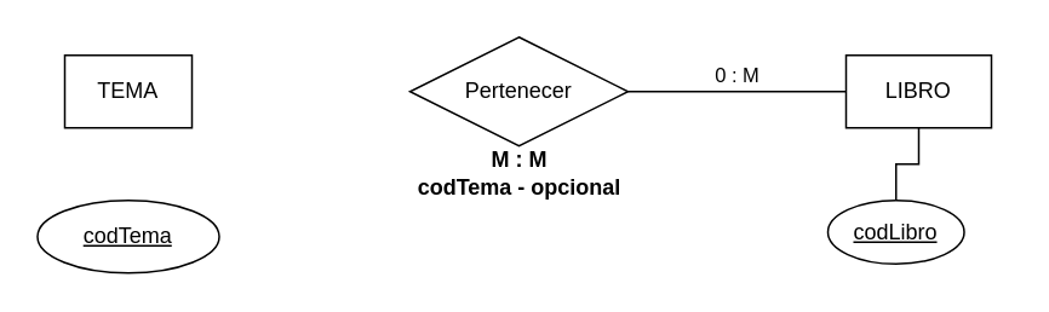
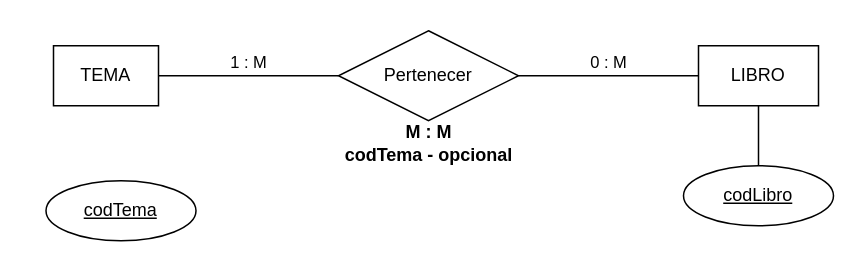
  <mxCell id="0" />
  <mxCell id="1" parent="0" />
  <mxCell id="2" value="LIBRO" style="whiteSpace=wrap;html=1;align=center;" parent="1" vertex="1"><mxGeometry x="465" y="30" width="80" height="40" as="geometry" /></mxCell>
  <mxCell id="3" value="TEMA" style="whiteSpace=wrap;html=1;align=center;" parent="1" vertex="1"><mxGeometry x="35" y="30" width="70" height="40" as="geometry" /></mxCell>
  <mxCell id="4" value="Pertenecer" style="shape=rhombus;perimeter=rhombusPerimeter;whiteSpace=wrap;html=1;align=center;" parent="1" vertex="1"><mxGeometry x="225" y="20" width="120" height="60" as="geometry" /></mxCell>
+ <mxCell id="5" value="1 : M" style="endArrow=none;html=1;rounded=0;exitX=1;exitY=0.5;exitDx=0;exitDy=0;entryX=0;entryY=0.5;entryDx=0;entryDy=0;edgeStyle=orthogonalEdgeStyle;verticalAlign=bottom;" parent="1" source="3" target="4" edge="1"><mxGeometry relative="1" as="geometry"><mxPoint x="145" y="150" as="sourcePoint" /><mxPoint x="399" y="400" as="targetPoint" /></mxGeometry></mxCell>
  <mxCell id="6" value="0 : M" style="endArrow=none;html=1;rounded=0;exitX=0;exitY=0.5;exitDx=0;exitDy=0;entryX=1;entryY=0.5;entryDx=0;entryDy=0;edgeStyle=orthogonalEdgeStyle;verticalAlign=bottom;" parent="1" source="2" target="4" edge="1"><mxGeometry relative="1" as="geometry"><mxPoint x="115" y="60" as="sourcePoint" /><mxPoint x="235" y="60" as="targetPoint" /></mxGeometry></mxCell>
  <mxCell id="7" value="&lt;b&gt;M : M&lt;/b&gt;&lt;div&gt;&lt;b&gt;codTema - opcional&lt;/b&gt;&lt;/div&gt;" style="text;html=1;align=center;verticalAlign=middle;whiteSpace=wrap;rounded=0;" parent="1" vertex="1"><mxGeometry x="200.5" y="80" width="169" height="30" as="geometry" /></mxCell>
- <mxCell id="8" value="&lt;u&gt;codTema&lt;/u&gt;" style="ellipse;whiteSpace=wrap;html=1;align=center;" parent="1" vertex="1"><mxGeometry x="20" y="110" width="100" height="40" as="geometry" /></mxCell>
- <mxCell id="9" value="&lt;u&gt;codLibro&lt;/u&gt;" style="ellipse;whiteSpace=wrap;html=1;align=center;" parent="1" vertex="1"><mxGeometry x="455" y="110" width="75" height="35" as="geometry" /></mxCell>
+ <mxCell id="8" value="&lt;u&gt;codTema&lt;/u&gt;" style="ellipse;whiteSpace=wrap;html=1;align=center;" parent="1" vertex="1"><mxGeometry x="30" y="120" width="100" height="40" as="geometry" /></mxCell>
+ <mxCell id="9" value="&lt;u&gt;codLibro&lt;/u&gt;" style="ellipse;whiteSpace=wrap;html=1;align=center;" parent="1" vertex="1"><mxGeometry x="455" y="110" width="100" height="40" as="geometry" /></mxCell>
  <mxCell id="10" value="" style="endArrow=none;html=1;rounded=0;exitX=0.5;exitY=0;exitDx=0;exitDy=0;entryX=0.5;entryY=1;entryDx=0;entryDy=0;edgeStyle=orthogonalEdgeStyle;verticalAlign=bottom;" parent="1" source="9" target="2" edge="1"><mxGeometry relative="1" as="geometry"><mxPoint x="80" y="120" as="sourcePoint" /><mxPoint x="80" y="80" as="targetPoint" /></mxGeometry></mxCell>
